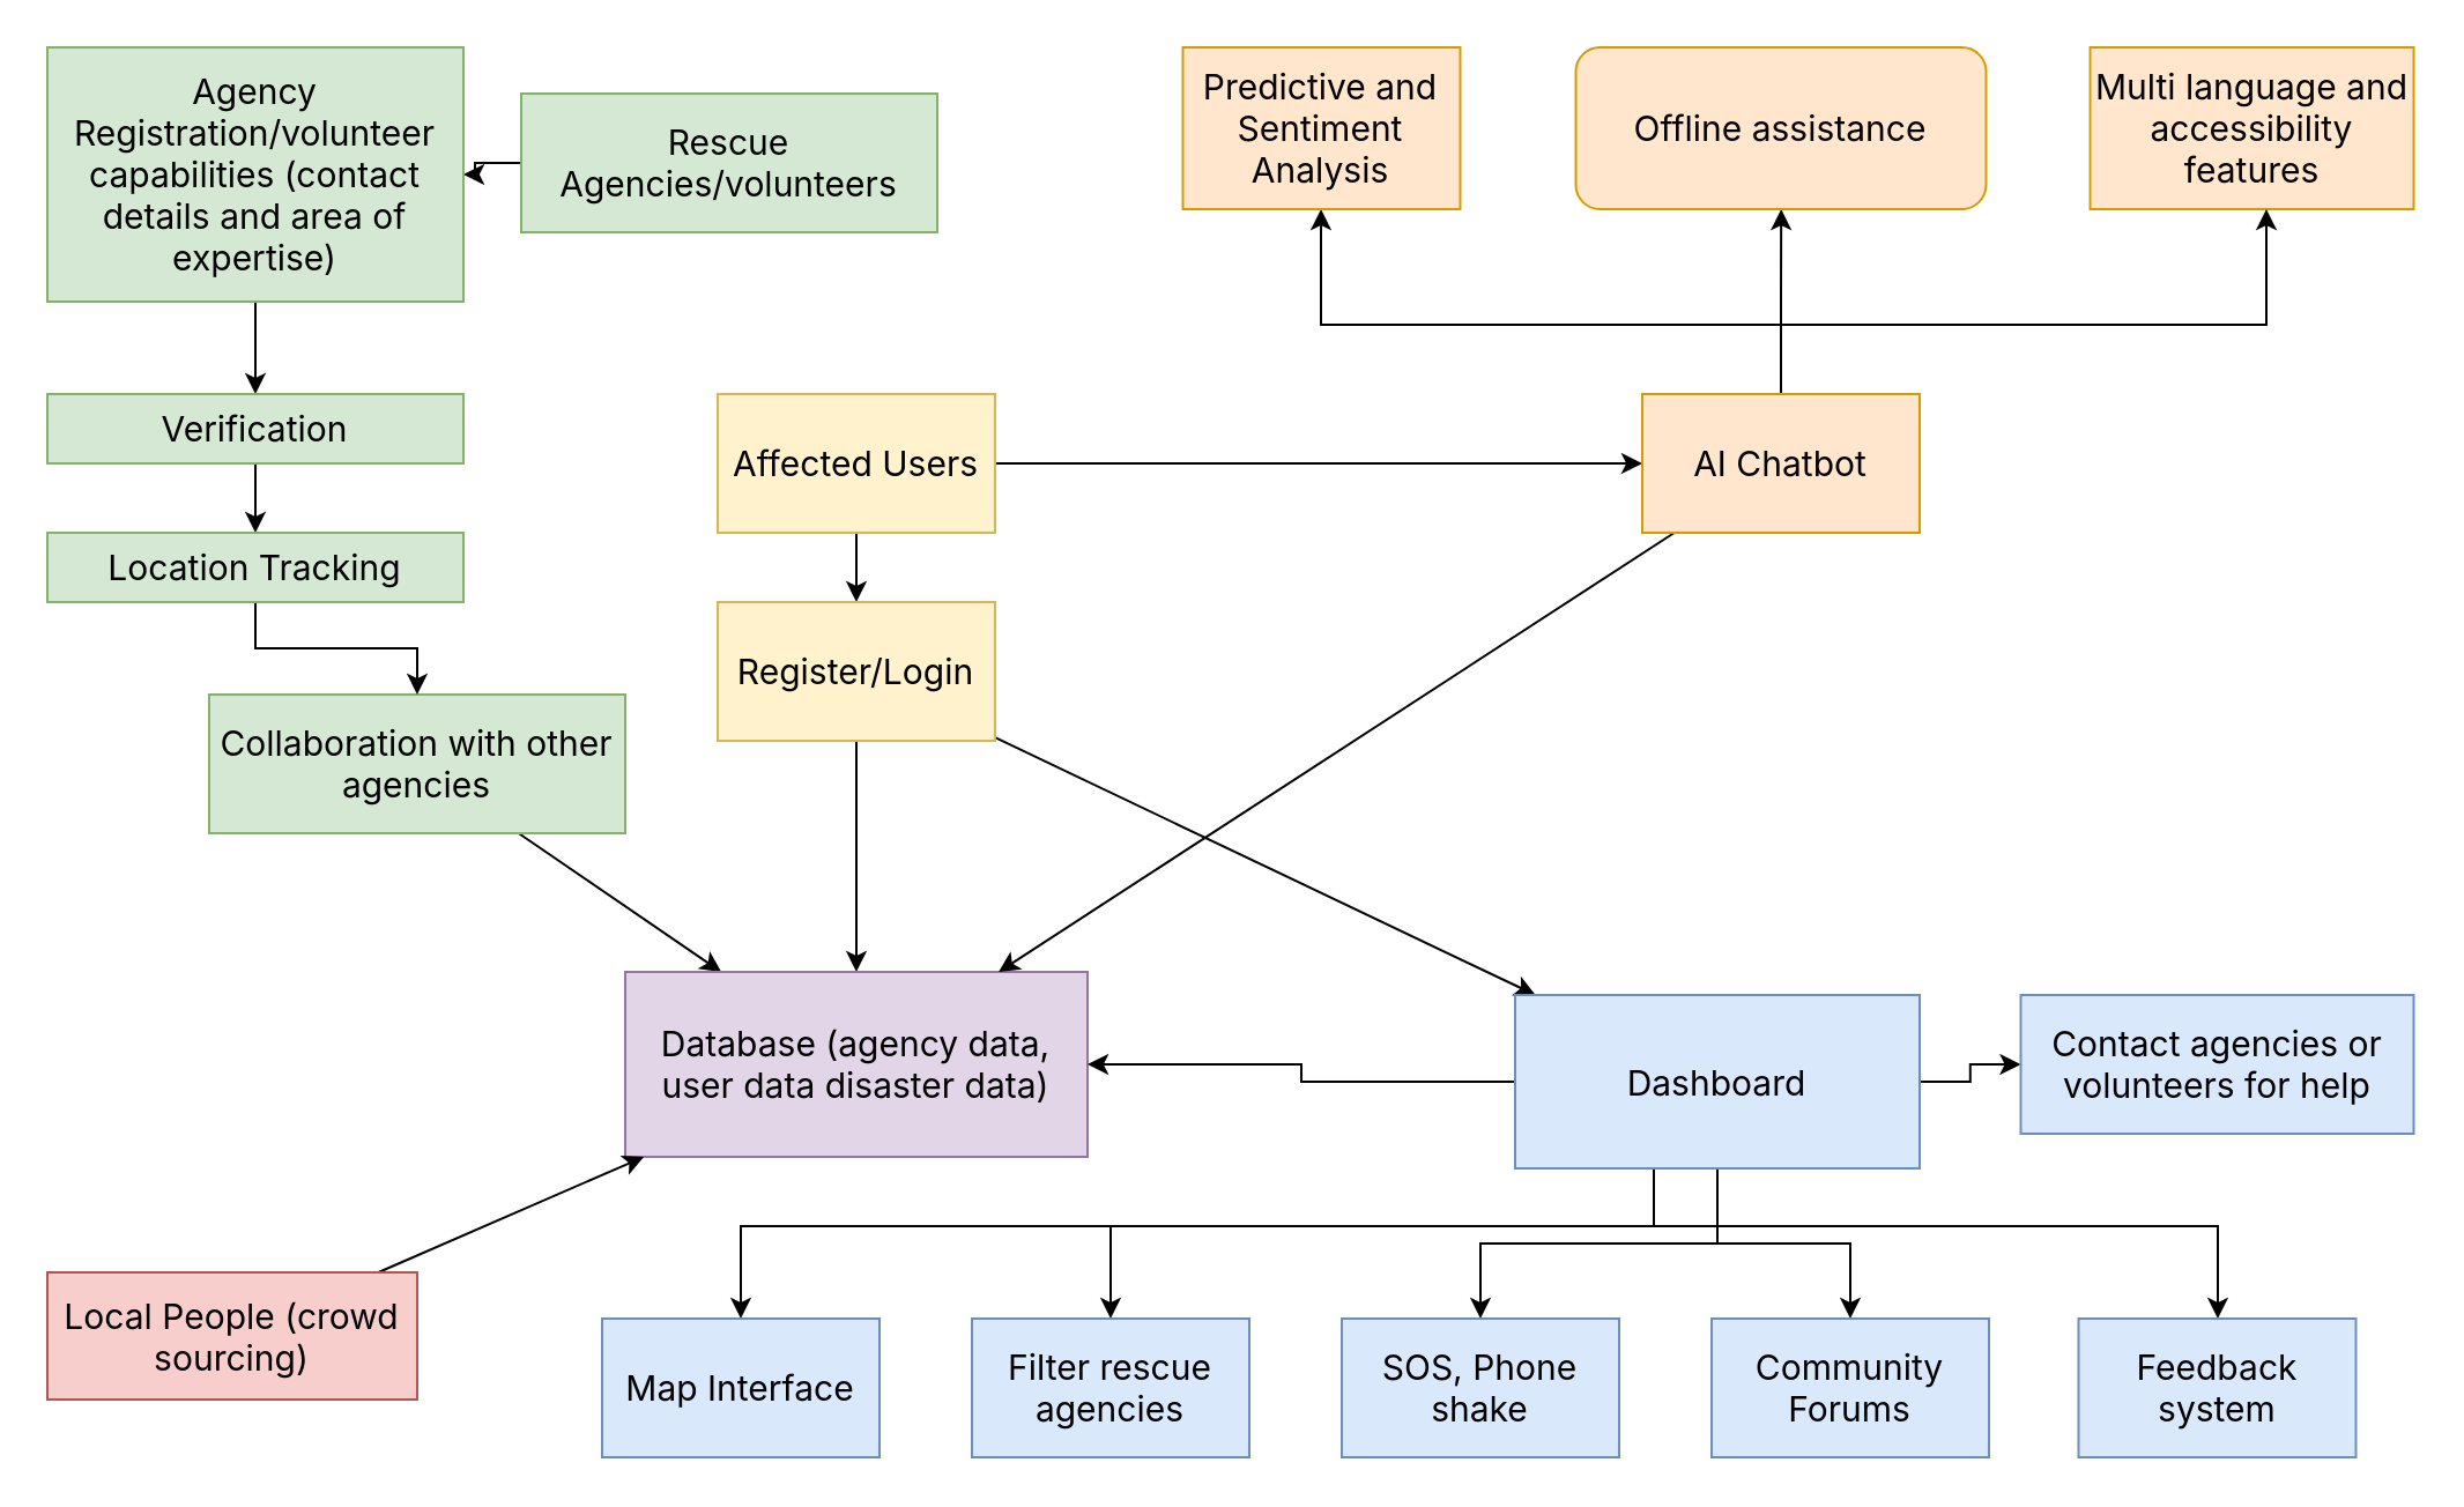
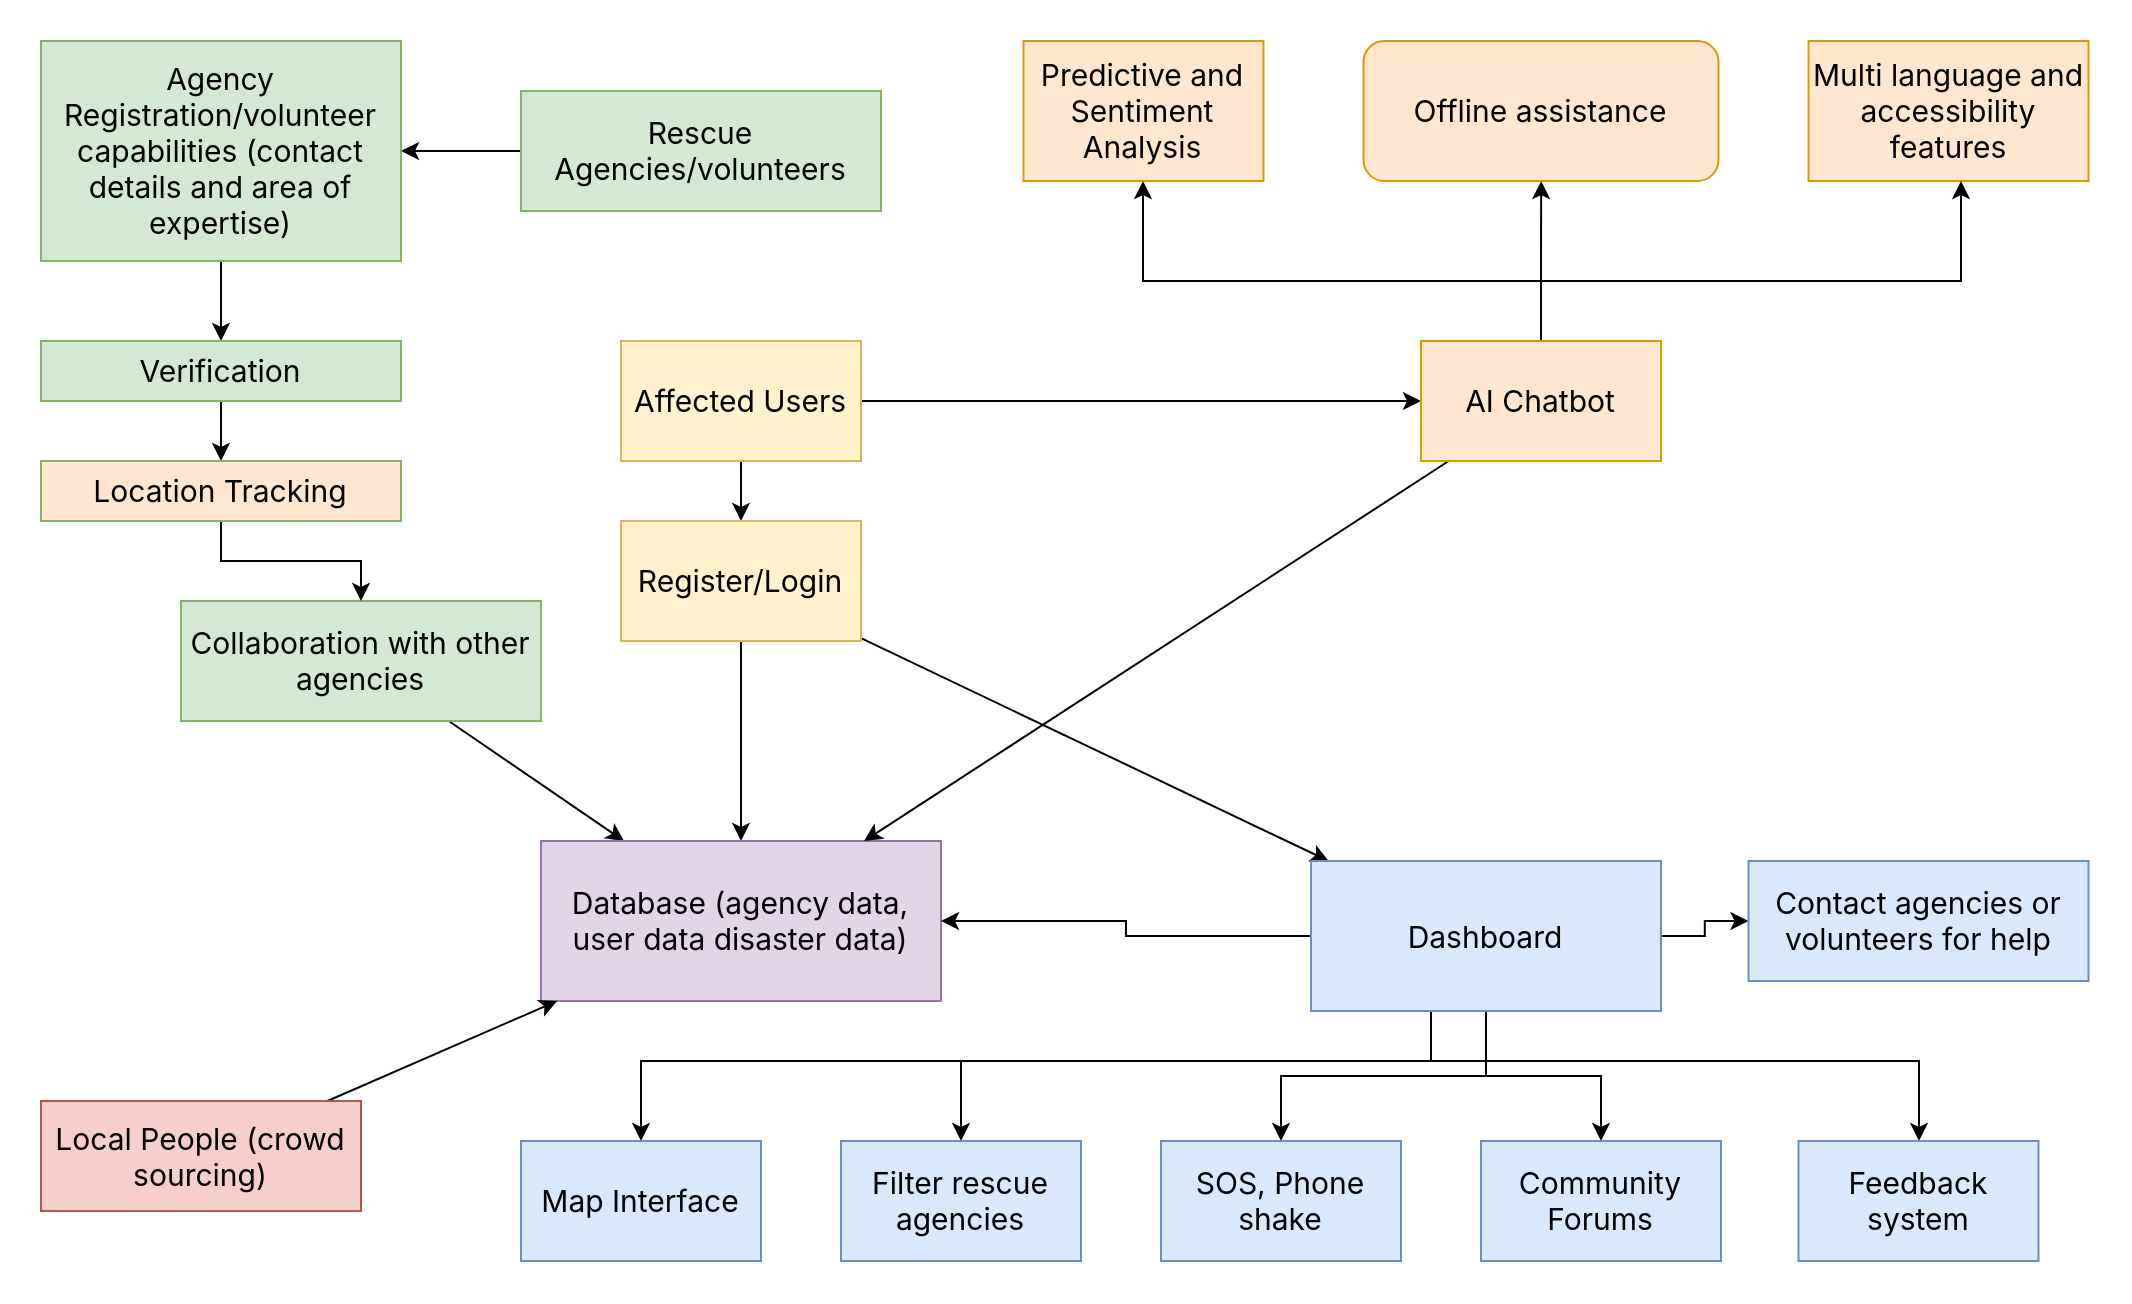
  <mxCell id="0" />
  <mxCell id="1" parent="0" />
  <mxCell id="2" value="" style="edgeStyle=orthogonalEdgeStyle;rounded=0;orthogonalLoop=1;jettySize=auto;html=1;fillColor=#dae8fc;strokeColor=#000000;" parent="1" source="3" target="8" edge="1"><mxGeometry relative="1" as="geometry" /></mxCell>
- <mxCell id="3" value="Rescue Agencies/volunteers" style="rounded=0;whiteSpace=wrap;html=1;fillColor=#d5e8d4;fontFamily=Inter;fontSize=15;strokeColor=#82b366;glass=0;" parent="1" vertex="1"><mxGeometry x="225" y="40" width="180" height="60" as="geometry" /></mxCell>
+ <mxCell id="3" value="Rescue Agencies/volunteers" style="rounded=0;whiteSpace=wrap;html=1;fillColor=#d5e8d4;fontFamily=Inter;fontSize=15;strokeColor=#82b366;glass=0;" parent="1" vertex="1"><mxGeometry x="260" y="45" width="180" height="60" as="geometry" /></mxCell>
  <mxCell id="4" style="edgeStyle=orthogonalEdgeStyle;rounded=0;orthogonalLoop=1;jettySize=auto;html=1;" parent="1" source="6" target="11" edge="1"><mxGeometry relative="1" as="geometry" /></mxCell>
  <mxCell id="5" value="" style="edgeStyle=orthogonalEdgeStyle;rounded=0;orthogonalLoop=1;jettySize=auto;html=1;" parent="1" source="6" target="32" edge="1"><mxGeometry relative="1" as="geometry" /></mxCell>
  <mxCell id="6" value="Affected Users" style="rounded=0;whiteSpace=wrap;html=1;fillColor=#fff2cc;fontFamily=Inter;fontSize=15;strokeColor=#d6b656;glass=0;" parent="1" vertex="1"><mxGeometry x="310" y="170" width="120" height="60" as="geometry" /></mxCell>
  <mxCell id="7" value="" style="edgeStyle=orthogonalEdgeStyle;rounded=0;orthogonalLoop=1;jettySize=auto;html=1;" parent="1" source="8" target="39" edge="1"><mxGeometry relative="1" as="geometry" /></mxCell>
  <mxCell id="8" value="Agency Registration/volunteer capabilities (contact details and area of expertise)" style="rounded=0;whiteSpace=wrap;html=1;fillColor=#d5e8d4;fontFamily=Inter;fontSize=15;strokeColor=#82b366;glass=0;" parent="1" vertex="1"><mxGeometry x="20" y="20" width="180" height="110" as="geometry" /></mxCell>
  <mxCell id="9" style="rounded=0;orthogonalLoop=1;jettySize=auto;html=1;" parent="1" source="11" target="14" edge="1"><mxGeometry relative="1" as="geometry" /></mxCell>
  <mxCell id="10" value="" style="rounded=0;orthogonalLoop=1;jettySize=auto;html=1;" parent="1" source="11" target="22" edge="1"><mxGeometry relative="1" as="geometry" /></mxCell>
  <mxCell id="11" value="Register/Login" style="rounded=0;whiteSpace=wrap;html=1;fillColor=#fff2cc;fontFamily=Inter;fontSize=15;strokeColor=#d6b656;glass=0;" parent="1" vertex="1"><mxGeometry x="310" y="260" width="120" height="60" as="geometry" /></mxCell>
  <mxCell id="12" style="rounded=0;orthogonalLoop=1;jettySize=auto;html=1;" parent="1" source="13" target="14" edge="1"><mxGeometry relative="1" as="geometry" /></mxCell>
  <mxCell id="13" value="Collaboration with other agencies" style="rounded=0;whiteSpace=wrap;html=1;fillColor=#d5e8d4;fontFamily=Inter;fontSize=15;strokeColor=#82b366;glass=0;" parent="1" vertex="1"><mxGeometry x="90" y="300" width="180" height="60" as="geometry" /></mxCell>
  <mxCell id="14" value="Database (agency data, user data disaster data)" style="rounded=0;whiteSpace=wrap;html=1;fillColor=#e1d5e7;fontFamily=Inter;fontSize=15;strokeColor=#9673a6;glass=0;" parent="1" vertex="1"><mxGeometry x="270" y="420" width="200" height="80" as="geometry" /></mxCell>
  <mxCell id="15" value="" style="edgeStyle=orthogonalEdgeStyle;rounded=0;orthogonalLoop=1;jettySize=auto;html=1;" parent="1" source="22" target="14" edge="1"><mxGeometry relative="1" as="geometry" /></mxCell>
  <mxCell id="16" style="edgeStyle=orthogonalEdgeStyle;rounded=0;orthogonalLoop=1;jettySize=auto;html=1;" parent="1" target="24" edge="1"><mxGeometry relative="1" as="geometry"><mxPoint x="715" y="510" as="sourcePoint" /><Array as="points"><mxPoint x="715" y="530" /><mxPoint x="480" y="530" /></Array></mxGeometry></mxCell>
  <mxCell id="17" style="edgeStyle=orthogonalEdgeStyle;rounded=0;orthogonalLoop=1;jettySize=auto;html=1;" parent="1" source="22" target="23" edge="1"><mxGeometry relative="1" as="geometry"><mxPoint x="715" y="510" as="sourcePoint" /><Array as="points"><mxPoint x="715" y="530" /><mxPoint x="320" y="530" /></Array></mxGeometry></mxCell>
  <mxCell id="18" style="edgeStyle=orthogonalEdgeStyle;rounded=0;orthogonalLoop=1;jettySize=auto;html=1;" parent="1" source="22" target="26" edge="1"><mxGeometry relative="1" as="geometry" /></mxCell>
  <mxCell id="19" style="edgeStyle=orthogonalEdgeStyle;rounded=0;orthogonalLoop=1;jettySize=auto;html=1;" parent="1" source="22" target="35" edge="1"><mxGeometry relative="1" as="geometry"><Array as="points"><mxPoint x="715" y="530" /><mxPoint x="959" y="530" /></Array></mxGeometry></mxCell>
  <mxCell id="20" style="edgeStyle=orthogonalEdgeStyle;rounded=0;orthogonalLoop=1;jettySize=auto;html=1;" parent="1" source="22" target="25" edge="1"><mxGeometry relative="1" as="geometry" /></mxCell>
  <mxCell id="21" value="" style="edgeStyle=orthogonalEdgeStyle;rounded=0;orthogonalLoop=1;jettySize=auto;html=1;" parent="1" source="22" target="40" edge="1"><mxGeometry relative="1" as="geometry" /></mxCell>
  <mxCell id="22" value="Dashboard" style="rounded=0;whiteSpace=wrap;html=1;fillColor=#dae8fc;fontFamily=Inter;fontSize=15;strokeColor=#6c8ebf;glass=0;" parent="1" vertex="1"><mxGeometry x="655" y="430" width="175" height="75" as="geometry" /></mxCell>
  <mxCell id="23" value="Map Interface" style="rounded=0;whiteSpace=wrap;html=1;fillColor=#dae8fc;fontFamily=Inter;fontSize=15;strokeColor=#6c8ebf;glass=0;" parent="1" vertex="1"><mxGeometry x="260" y="570" width="120" height="60" as="geometry" /></mxCell>
  <mxCell id="24" value="Filter rescue agencies" style="rounded=0;whiteSpace=wrap;html=1;fillColor=#dae8fc;fontFamily=Inter;fontSize=15;strokeColor=#6c8ebf;glass=0;" parent="1" vertex="1"><mxGeometry x="420" y="570" width="120" height="60" as="geometry" /></mxCell>
  <mxCell id="25" value="SOS, Phone shake" style="rounded=0;whiteSpace=wrap;html=1;fillColor=#dae8fc;fontFamily=Inter;fontSize=15;strokeColor=#6c8ebf;glass=0;" parent="1" vertex="1"><mxGeometry x="580" y="570" width="120" height="60" as="geometry" /></mxCell>
  <mxCell id="26" value="Community Forums" style="rounded=0;whiteSpace=wrap;html=1;fillColor=#dae8fc;fontFamily=Inter;fontSize=15;strokeColor=#6c8ebf;glass=0;" parent="1" vertex="1"><mxGeometry x="740" y="570" width="120" height="60" as="geometry" /></mxCell>
  <mxCell id="27" value="Multi language and accessibility features" style="rounded=0;whiteSpace=wrap;html=1;fillColor=#ffe6cc;fontFamily=Inter;fontSize=15;strokeColor=#d79b00;glass=0;" parent="1" vertex="1"><mxGeometry x="903.75" y="20" width="140" height="70" as="geometry" /></mxCell>
  <mxCell id="28" style="rounded=0;orthogonalLoop=1;jettySize=auto;html=1;" parent="1" source="32" target="14" edge="1"><mxGeometry relative="1" as="geometry" /></mxCell>
  <mxCell id="29" style="edgeStyle=orthogonalEdgeStyle;rounded=0;orthogonalLoop=1;jettySize=auto;html=1;" parent="1" source="32" target="33" edge="1"><mxGeometry relative="1" as="geometry" /></mxCell>
  <mxCell id="30" style="edgeStyle=orthogonalEdgeStyle;rounded=0;orthogonalLoop=1;jettySize=auto;html=1;" parent="1" source="32" target="34" edge="1"><mxGeometry relative="1" as="geometry"><Array as="points"><mxPoint x="770" y="140" /><mxPoint x="571" y="140" /></Array></mxGeometry></mxCell>
  <mxCell id="31" style="edgeStyle=orthogonalEdgeStyle;rounded=0;orthogonalLoop=1;jettySize=auto;html=1;" parent="1" source="32" target="27" edge="1"><mxGeometry relative="1" as="geometry"><Array as="points"><mxPoint x="770" y="140" /><mxPoint x="980" y="140" /></Array></mxGeometry></mxCell>
  <mxCell id="32" value="AI Chatbot" style="rounded=0;whiteSpace=wrap;html=1;fillColor=#ffe6cc;fontFamily=Inter;fontSize=15;strokeColor=#d79b00;glass=0;" parent="1" vertex="1"><mxGeometry x="710" y="170" width="120" height="60" as="geometry" /></mxCell>
  <mxCell id="33" value="&lt;span style=&quot;color: rgb(0, 0, 0); font-size: 15px; font-style: normal; font-variant-ligatures: normal; font-variant-caps: normal; font-weight: 400; letter-spacing: normal; orphans: 2; text-align: center; text-indent: 0px; text-transform: none; widows: 2; word-spacing: 0px; -webkit-text-stroke-width: 0px; text-decoration-thickness: initial; text-decoration-style: initial; text-decoration-color: initial; float: none; display: inline !important;&quot;&gt;Offline assistance&lt;/span&gt;" style="whiteSpace=wrap;html=1;fillColor=#ffe6cc;fontFamily=Inter;fontSize=15;strokeColor=#d79b00;glass=0;rounded=1;" parent="1" vertex="1"><mxGeometry x="681.25" y="20" width="177.5" height="70" as="geometry" /></mxCell>
  <mxCell id="34" value="Predictive and Sentiment Analysis" style="rounded=0;whiteSpace=wrap;html=1;fillColor=#ffe6cc;fontFamily=Inter;fontSize=15;strokeColor=#d79b00;glass=0;" parent="1" vertex="1"><mxGeometry x="511.25" y="20" width="120" height="70" as="geometry" /></mxCell>
  <mxCell id="35" value="Feedback system" style="rounded=0;whiteSpace=wrap;html=1;fillColor=#dae8fc;fontFamily=Inter;fontSize=15;strokeColor=#6c8ebf;glass=0;" parent="1" vertex="1"><mxGeometry x="898.75" y="570" width="120" height="60" as="geometry" /></mxCell>
  <mxCell id="36" style="rounded=0;orthogonalLoop=1;jettySize=auto;html=1;" parent="1" source="37" target="14" edge="1"><mxGeometry relative="1" as="geometry" /></mxCell>
  <mxCell id="37" value="Local People (crowd sourcing)" style="rounded=0;whiteSpace=wrap;html=1;fillColor=#f8cecc;fontFamily=Inter;fontSize=15;strokeColor=#b85450;glass=0;" parent="1" vertex="1"><mxGeometry x="20" y="550" width="160" height="55" as="geometry" /></mxCell>
  <mxCell id="38" value="" style="edgeStyle=orthogonalEdgeStyle;rounded=0;orthogonalLoop=1;jettySize=auto;html=1;" parent="1" source="39" target="42" edge="1"><mxGeometry relative="1" as="geometry" /></mxCell>
  <mxCell id="39" value="Verification" style="rounded=0;whiteSpace=wrap;html=1;fillColor=#d5e8d4;fontFamily=Inter;fontSize=15;strokeColor=#82b366;glass=0;" parent="1" vertex="1"><mxGeometry x="20" y="170" width="180" height="30" as="geometry" /></mxCell>
  <mxCell id="40" value="Contact agencies or volunteers for help" style="rounded=0;whiteSpace=wrap;html=1;fillColor=#dae8fc;fontFamily=Inter;fontSize=15;strokeColor=#6c8ebf;glass=0;" parent="1" vertex="1"><mxGeometry x="873.75" y="430" width="170" height="60" as="geometry" /></mxCell>
  <mxCell id="41" value="" style="edgeStyle=orthogonalEdgeStyle;rounded=0;orthogonalLoop=1;jettySize=auto;html=1;" parent="1" source="42" target="13" edge="1"><mxGeometry relative="1" as="geometry" /></mxCell>
- <mxCell id="42" value="Location Tracking" style="rounded=0;whiteSpace=wrap;html=1;fillColor=#d5e8d4;fontFamily=Inter;fontSize=15;strokeColor=#82b366;glass=0;" parent="1" vertex="1"><mxGeometry x="20" y="230" width="180" height="30" as="geometry" /></mxCell>
+ <mxCell id="42" value="Location Tracking" style="rounded=0;whiteSpace=wrap;html=1;fillColor=#ffe6cc;fontFamily=Inter;fontSize=15;strokeColor=#82b366;glass=0;" parent="1" vertex="1"><mxGeometry x="20" y="230" width="180" height="30" as="geometry" /></mxCell>
